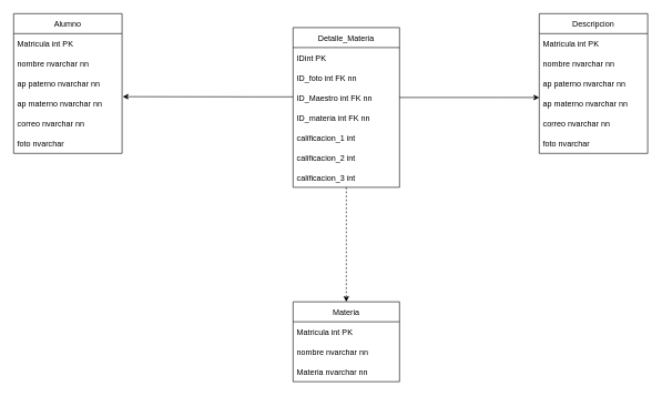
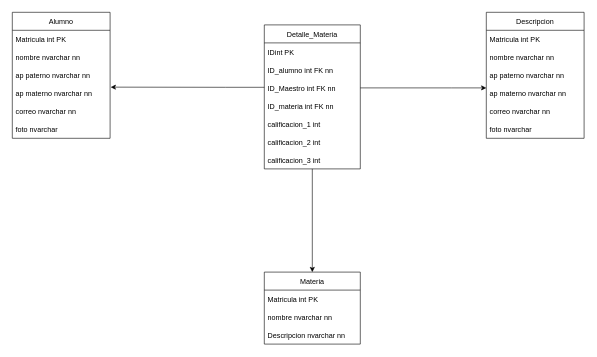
  <mxCell id="0" />
  <mxCell id="1" parent="0" />
  <mxCell id="2" value="Alumno" style="swimlane;fontStyle=0;childLayout=stackLayout;horizontal=1;startSize=30;horizontalStack=0;resizeParent=1;resizeParentMax=0;resizeLast=0;collapsible=1;marginBottom=0;" vertex="1" parent="1"><mxGeometry x="20" y="20" width="163" height="210" as="geometry" /></mxCell>
  <mxCell id="3" value="Matricula int PK" style="text;strokeColor=none;fillColor=none;align=left;verticalAlign=middle;spacingLeft=4;spacingRight=4;overflow=hidden;points=[[0,0.5],[1,0.5]];portConstraint=eastwest;rotatable=0;" vertex="1" parent="2"><mxGeometry y="30" width="163" height="30" as="geometry" /></mxCell>
  <mxCell id="4" value="nombre nvarchar nn" style="text;strokeColor=none;fillColor=none;align=left;verticalAlign=middle;spacingLeft=4;spacingRight=4;overflow=hidden;points=[[0,0.5],[1,0.5]];portConstraint=eastwest;rotatable=0;" vertex="1" parent="2"><mxGeometry y="60" width="163" height="30" as="geometry" /></mxCell>
  <mxCell id="5" value="ap paterno nvarchar nn" style="text;strokeColor=none;fillColor=none;align=left;verticalAlign=middle;spacingLeft=4;spacingRight=4;overflow=hidden;points=[[0,0.5],[1,0.5]];portConstraint=eastwest;rotatable=0;" vertex="1" parent="2"><mxGeometry y="90" width="163" height="30" as="geometry" /></mxCell>
  <mxCell id="6" value="ap materno nvarchar nn" style="text;strokeColor=none;fillColor=none;align=left;verticalAlign=middle;spacingLeft=4;spacingRight=4;overflow=hidden;points=[[0,0.5],[1,0.5]];portConstraint=eastwest;rotatable=0;" vertex="1" parent="2"><mxGeometry y="120" width="163" height="30" as="geometry" /></mxCell>
  <mxCell id="7" value="correo nvarchar nn" style="text;strokeColor=none;fillColor=none;align=left;verticalAlign=middle;spacingLeft=4;spacingRight=4;overflow=hidden;points=[[0,0.5],[1,0.5]];portConstraint=eastwest;rotatable=0;" vertex="1" parent="2"><mxGeometry y="150" width="163" height="30" as="geometry" /></mxCell>
  <mxCell id="8" value="foto nvarchar " style="text;strokeColor=none;fillColor=none;align=left;verticalAlign=middle;spacingLeft=4;spacingRight=4;overflow=hidden;points=[[0,0.5],[1,0.5]];portConstraint=eastwest;rotatable=0;" vertex="1" parent="2"><mxGeometry y="180" width="163" height="30" as="geometry" /></mxCell>
  <mxCell id="9" style="edgeStyle=orthogonalEdgeStyle;rounded=0;orthogonalLoop=1;jettySize=auto;html=1;entryX=1.006;entryY=0.158;entryDx=0;entryDy=0;entryPerimeter=0;" edge="1" parent="1" source="11" target="6"><mxGeometry relative="1" as="geometry"><Array as="points"><mxPoint x="375" y="145" /><mxPoint x="375" y="145" /></Array></mxGeometry></mxCell>
- <mxCell id="10" style="edgeStyle=orthogonalEdgeStyle;rounded=0;orthogonalLoop=1;jettySize=auto;html=1;entryX=0.5;entryY=0;entryDx=0;entryDy=0;dashed=1;" edge="1" parent="1" source="11" target="19"><mxGeometry relative="1" as="geometry" /></mxCell>
+ <mxCell id="10" style="edgeStyle=orthogonalEdgeStyle;rounded=0;orthogonalLoop=1;jettySize=auto;html=1;entryX=0.5;entryY=0;entryDx=0;entryDy=0;" edge="1" parent="1" source="11" target="19"><mxGeometry relative="1" as="geometry" /></mxCell>
  <mxCell id="11" value="Detalle_Materia" style="swimlane;fontStyle=0;childLayout=stackLayout;horizontal=1;startSize=30;horizontalStack=0;resizeParent=1;resizeParentMax=0;resizeLast=0;collapsible=1;marginBottom=0;" vertex="1" parent="1"><mxGeometry x="440" y="41" width="160" height="240" as="geometry" /></mxCell>
  <mxCell id="12" value="IDint PK" style="text;strokeColor=none;fillColor=none;align=left;verticalAlign=middle;spacingLeft=4;spacingRight=4;overflow=hidden;points=[[0,0.5],[1,0.5]];portConstraint=eastwest;rotatable=0;" vertex="1" parent="11"><mxGeometry y="30" width="160" height="30" as="geometry" /></mxCell>
- <mxCell id="13" value="ID_foto int FK nn" style="text;strokeColor=none;fillColor=none;align=left;verticalAlign=middle;spacingLeft=4;spacingRight=4;overflow=hidden;points=[[0,0.5],[1,0.5]];portConstraint=eastwest;rotatable=0;" vertex="1" parent="11"><mxGeometry y="60" width="160" height="30" as="geometry" /></mxCell>
+ <mxCell id="13" value="ID_alumno int FK nn" style="text;strokeColor=none;fillColor=none;align=left;verticalAlign=middle;spacingLeft=4;spacingRight=4;overflow=hidden;points=[[0,0.5],[1,0.5]];portConstraint=eastwest;rotatable=0;" vertex="1" parent="11"><mxGeometry y="60" width="160" height="30" as="geometry" /></mxCell>
  <mxCell id="14" value="ID_Maestro int FK nn" style="text;strokeColor=none;fillColor=none;align=left;verticalAlign=middle;spacingLeft=4;spacingRight=4;overflow=hidden;points=[[0,0.5],[1,0.5]];portConstraint=eastwest;rotatable=0;" vertex="1" parent="11"><mxGeometry y="90" width="160" height="30" as="geometry" /></mxCell>
  <mxCell id="15" value="ID_materia int FK nn" style="text;strokeColor=none;fillColor=none;align=left;verticalAlign=middle;spacingLeft=4;spacingRight=4;overflow=hidden;points=[[0,0.5],[1,0.5]];portConstraint=eastwest;rotatable=0;" vertex="1" parent="11"><mxGeometry y="120" width="160" height="30" as="geometry" /></mxCell>
  <mxCell id="16" value="calificacion_1 int" style="text;strokeColor=none;fillColor=none;align=left;verticalAlign=middle;spacingLeft=4;spacingRight=4;overflow=hidden;points=[[0,0.5],[1,0.5]];portConstraint=eastwest;rotatable=0;" vertex="1" parent="11"><mxGeometry y="150" width="160" height="30" as="geometry" /></mxCell>
  <mxCell id="17" value="calificacion_2 int" style="text;strokeColor=none;fillColor=none;align=left;verticalAlign=middle;spacingLeft=4;spacingRight=4;overflow=hidden;points=[[0,0.5],[1,0.5]];portConstraint=eastwest;rotatable=0;" vertex="1" parent="11"><mxGeometry y="180" width="160" height="30" as="geometry" /></mxCell>
  <mxCell id="18" value="calificacion_3 int" style="text;strokeColor=none;fillColor=none;align=left;verticalAlign=middle;spacingLeft=4;spacingRight=4;overflow=hidden;points=[[0,0.5],[1,0.5]];portConstraint=eastwest;rotatable=0;" vertex="1" parent="11"><mxGeometry y="210" width="160" height="30" as="geometry" /></mxCell>
  <mxCell id="19" value="Materia" style="swimlane;fontStyle=0;childLayout=stackLayout;horizontal=1;startSize=30;horizontalStack=0;resizeParent=1;resizeParentMax=0;resizeLast=0;collapsible=1;marginBottom=0;" vertex="1" parent="1"><mxGeometry x="440" y="453" width="160" height="120" as="geometry" /></mxCell>
  <mxCell id="20" value="Matricula int PK" style="text;strokeColor=none;fillColor=none;align=left;verticalAlign=middle;spacingLeft=4;spacingRight=4;overflow=hidden;points=[[0,0.5],[1,0.5]];portConstraint=eastwest;rotatable=0;" vertex="1" parent="19"><mxGeometry y="30" width="160" height="30" as="geometry" /></mxCell>
  <mxCell id="21" value="nombre nvarchar nn" style="text;strokeColor=none;fillColor=none;align=left;verticalAlign=middle;spacingLeft=4;spacingRight=4;overflow=hidden;points=[[0,0.5],[1,0.5]];portConstraint=eastwest;rotatable=0;" vertex="1" parent="19"><mxGeometry y="60" width="160" height="30" as="geometry" /></mxCell>
- <mxCell id="22" value="Materia nvarchar nn" style="text;strokeColor=none;fillColor=none;align=left;verticalAlign=middle;spacingLeft=4;spacingRight=4;overflow=hidden;points=[[0,0.5],[1,0.5]];portConstraint=eastwest;rotatable=0;" vertex="1" parent="19"><mxGeometry y="90" width="160" height="30" as="geometry" /></mxCell>
+ <mxCell id="22" value="Descripcion nvarchar nn" style="text;strokeColor=none;fillColor=none;align=left;verticalAlign=middle;spacingLeft=4;spacingRight=4;overflow=hidden;points=[[0,0.5],[1,0.5]];portConstraint=eastwest;rotatable=0;" vertex="1" parent="19"><mxGeometry y="90" width="160" height="30" as="geometry" /></mxCell>
  <mxCell id="23" value="Descripcion" style="swimlane;fontStyle=0;childLayout=stackLayout;horizontal=1;startSize=30;horizontalStack=0;resizeParent=1;resizeParentMax=0;resizeLast=0;collapsible=1;marginBottom=0;" vertex="1" parent="1"><mxGeometry x="810" y="20" width="163" height="210" as="geometry" /></mxCell>
  <mxCell id="24" value="Matricula int PK" style="text;strokeColor=none;fillColor=none;align=left;verticalAlign=middle;spacingLeft=4;spacingRight=4;overflow=hidden;points=[[0,0.5],[1,0.5]];portConstraint=eastwest;rotatable=0;" vertex="1" parent="23"><mxGeometry y="30" width="163" height="30" as="geometry" /></mxCell>
  <mxCell id="25" value="nombre nvarchar nn" style="text;strokeColor=none;fillColor=none;align=left;verticalAlign=middle;spacingLeft=4;spacingRight=4;overflow=hidden;points=[[0,0.5],[1,0.5]];portConstraint=eastwest;rotatable=0;" vertex="1" parent="23"><mxGeometry y="60" width="163" height="30" as="geometry" /></mxCell>
  <mxCell id="26" value="ap paterno nvarchar nn" style="text;strokeColor=none;fillColor=none;align=left;verticalAlign=middle;spacingLeft=4;spacingRight=4;overflow=hidden;points=[[0,0.5],[1,0.5]];portConstraint=eastwest;rotatable=0;" vertex="1" parent="23"><mxGeometry y="90" width="163" height="30" as="geometry" /></mxCell>
  <mxCell id="27" value="ap materno nvarchar nn" style="text;strokeColor=none;fillColor=none;align=left;verticalAlign=middle;spacingLeft=4;spacingRight=4;overflow=hidden;points=[[0,0.5],[1,0.5]];portConstraint=eastwest;rotatable=0;" vertex="1" parent="23"><mxGeometry y="120" width="163" height="30" as="geometry" /></mxCell>
  <mxCell id="28" value="correo nvarchar nn" style="text;strokeColor=none;fillColor=none;align=left;verticalAlign=middle;spacingLeft=4;spacingRight=4;overflow=hidden;points=[[0,0.5],[1,0.5]];portConstraint=eastwest;rotatable=0;" vertex="1" parent="23"><mxGeometry y="150" width="163" height="30" as="geometry" /></mxCell>
  <mxCell id="29" value="foto nvarchar " style="text;strokeColor=none;fillColor=none;align=left;verticalAlign=middle;spacingLeft=4;spacingRight=4;overflow=hidden;points=[[0,0.5],[1,0.5]];portConstraint=eastwest;rotatable=0;" vertex="1" parent="23"><mxGeometry y="180" width="163" height="30" as="geometry" /></mxCell>
  <mxCell id="30" style="edgeStyle=orthogonalEdgeStyle;rounded=0;orthogonalLoop=1;jettySize=auto;html=1;" edge="1" parent="1" source="14" target="27"><mxGeometry relative="1" as="geometry"><Array as="points"><mxPoint x="752" y="146" /><mxPoint x="752" y="146" /></Array></mxGeometry></mxCell>
